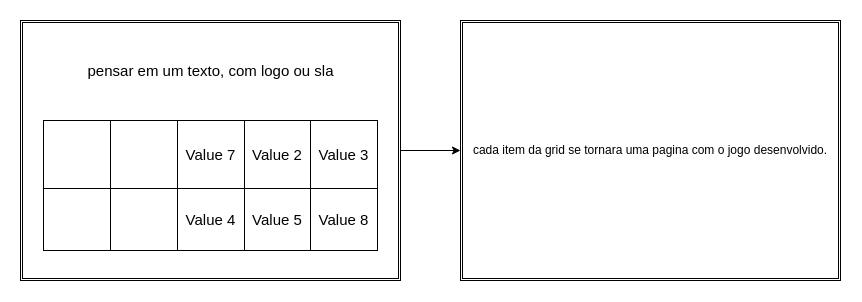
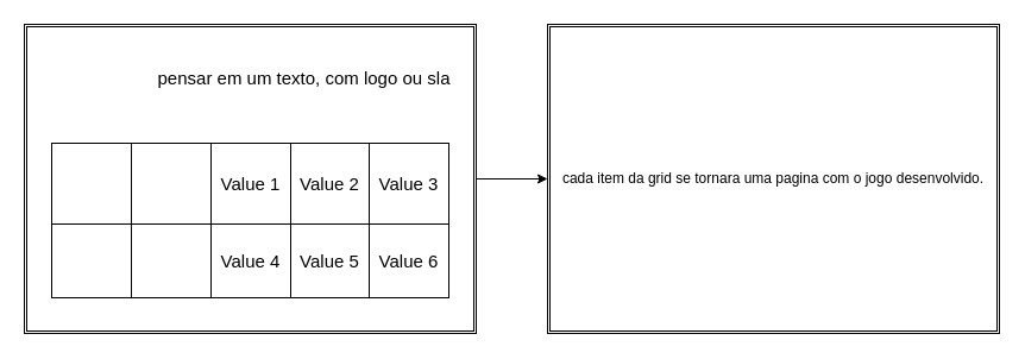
  <mxCell id="0" />
  <mxCell id="1" parent="0" />
  <mxCell id="2" value="" style="edgeStyle=none;html=1;fontSize=15;" edge="1" parent="1" source="3" target="5"><mxGeometry relative="1" as="geometry" /></mxCell>
  <mxCell id="3" value="" style="shape=ext;double=1;rounded=0;whiteSpace=wrap;html=1;" vertex="1" parent="1"><mxGeometry x="20" y="20" width="380" height="260" as="geometry" /></mxCell>
- <mxCell id="4" value="pensar em um texto, com logo ou sla" style="text;html=1;align=center;verticalAlign=middle;resizable=0;points=[];autosize=1;strokeColor=none;fillColor=none;fontSize=15;" vertex="1" parent="1"><mxGeometry x="75" y="55" width="270" height="30" as="geometry" /></mxCell>
+ <mxCell id="4" value="pensar em um texto, com logo ou sla" style="text;html=1;align=center;verticalAlign=middle;resizable=0;points=[];autosize=1;strokeColor=none;fillColor=none;fontSize=15;" vertex="1" parent="1"><mxGeometry x="120" y="50" width="270" height="30" as="geometry" /></mxCell>
  <mxCell id="5" value="cada item da grid se tornara uma pagina com o jogo desenvolvido." style="shape=ext;double=1;rounded=0;whiteSpace=wrap;html=1;" vertex="1" parent="1"><mxGeometry x="460" y="20" width="380" height="260" as="geometry" /></mxCell>
  <mxCell id="6" value="" style="childLayout=tableLayout;recursiveResize=0;shadow=0;fillColor=none;fontSize=15;" vertex="1" parent="1"><mxGeometry x="43" y="120" width="334" height="130" as="geometry" /></mxCell>
  <mxCell id="7" value="" style="shape=tableRow;horizontal=0;startSize=0;swimlaneHead=0;swimlaneBody=0;top=0;left=0;bottom=0;right=0;dropTarget=0;collapsible=0;recursiveResize=0;expand=0;fontStyle=0;fillColor=none;strokeColor=inherit;fontSize=15;" vertex="1" parent="6"><mxGeometry width="334" height="68" as="geometry" /></mxCell>
  <mxCell id="8" style="connectable=0;recursiveResize=0;strokeColor=inherit;fillColor=none;align=center;whiteSpace=wrap;html=1;fontSize=15;" vertex="1" parent="7"><mxGeometry width="67" height="68" as="geometry"><mxRectangle width="67" height="68" as="alternateBounds" /></mxGeometry></mxCell>
  <mxCell id="9" style="connectable=0;recursiveResize=0;strokeColor=inherit;fillColor=none;align=center;whiteSpace=wrap;html=1;fontSize=15;" vertex="1" parent="7"><mxGeometry x="67" width="67" height="68" as="geometry"><mxRectangle width="67" height="68" as="alternateBounds" /></mxGeometry></mxCell>
- <mxCell id="10" value="Value 7" style="connectable=0;recursiveResize=0;strokeColor=inherit;fillColor=none;align=center;whiteSpace=wrap;html=1;fontSize=15;" vertex="1" parent="7"><mxGeometry x="134" width="67" height="68" as="geometry"><mxRectangle width="67" height="68" as="alternateBounds" /></mxGeometry></mxCell>
+ <mxCell id="10" value="Value 1" style="connectable=0;recursiveResize=0;strokeColor=inherit;fillColor=none;align=center;whiteSpace=wrap;html=1;fontSize=15;" vertex="1" parent="7"><mxGeometry x="134" width="67" height="68" as="geometry"><mxRectangle width="67" height="68" as="alternateBounds" /></mxGeometry></mxCell>
  <mxCell id="11" value="Value 2" style="connectable=0;recursiveResize=0;strokeColor=inherit;fillColor=none;align=center;whiteSpace=wrap;html=1;fontSize=15;" vertex="1" parent="7"><mxGeometry x="201" width="66" height="68" as="geometry"><mxRectangle width="66" height="68" as="alternateBounds" /></mxGeometry></mxCell>
  <mxCell id="12" value="Value 3" style="connectable=0;recursiveResize=0;strokeColor=inherit;fillColor=none;align=center;whiteSpace=wrap;html=1;fontSize=15;" vertex="1" parent="7"><mxGeometry x="267" width="67" height="68" as="geometry"><mxRectangle width="67" height="68" as="alternateBounds" /></mxGeometry></mxCell>
  <mxCell id="13" style="shape=tableRow;horizontal=0;startSize=0;swimlaneHead=0;swimlaneBody=0;top=0;left=0;bottom=0;right=0;dropTarget=0;collapsible=0;recursiveResize=0;expand=0;fontStyle=0;fillColor=none;strokeColor=inherit;fontSize=15;" vertex="1" parent="6"><mxGeometry y="68" width="334" height="62" as="geometry" /></mxCell>
  <mxCell id="14" style="connectable=0;recursiveResize=0;strokeColor=inherit;fillColor=none;align=center;whiteSpace=wrap;html=1;fontSize=15;" vertex="1" parent="13"><mxGeometry width="67" height="62" as="geometry"><mxRectangle width="67" height="62" as="alternateBounds" /></mxGeometry></mxCell>
  <mxCell id="15" style="connectable=0;recursiveResize=0;strokeColor=inherit;fillColor=none;align=center;whiteSpace=wrap;html=1;fontSize=15;" vertex="1" parent="13"><mxGeometry x="67" width="67" height="62" as="geometry"><mxRectangle width="67" height="62" as="alternateBounds" /></mxGeometry></mxCell>
  <mxCell id="16" value="Value 4" style="connectable=0;recursiveResize=0;strokeColor=inherit;fillColor=none;align=center;whiteSpace=wrap;html=1;fontSize=15;" vertex="1" parent="13"><mxGeometry x="134" width="67" height="62" as="geometry"><mxRectangle width="67" height="62" as="alternateBounds" /></mxGeometry></mxCell>
  <mxCell id="17" value="Value 5" style="connectable=0;recursiveResize=0;strokeColor=inherit;fillColor=none;align=center;whiteSpace=wrap;html=1;fontSize=15;" vertex="1" parent="13"><mxGeometry x="201" width="66" height="62" as="geometry"><mxRectangle width="66" height="62" as="alternateBounds" /></mxGeometry></mxCell>
- <mxCell id="18" value="Value 8" style="connectable=0;recursiveResize=0;strokeColor=inherit;fillColor=none;align=center;whiteSpace=wrap;html=1;fontSize=15;" vertex="1" parent="13"><mxGeometry x="267" width="67" height="62" as="geometry"><mxRectangle width="67" height="62" as="alternateBounds" /></mxGeometry></mxCell>
+ <mxCell id="18" value="Value 6" style="connectable=0;recursiveResize=0;strokeColor=inherit;fillColor=none;align=center;whiteSpace=wrap;html=1;fontSize=15;" vertex="1" parent="13"><mxGeometry x="267" width="67" height="62" as="geometry"><mxRectangle width="67" height="62" as="alternateBounds" /></mxGeometry></mxCell>
